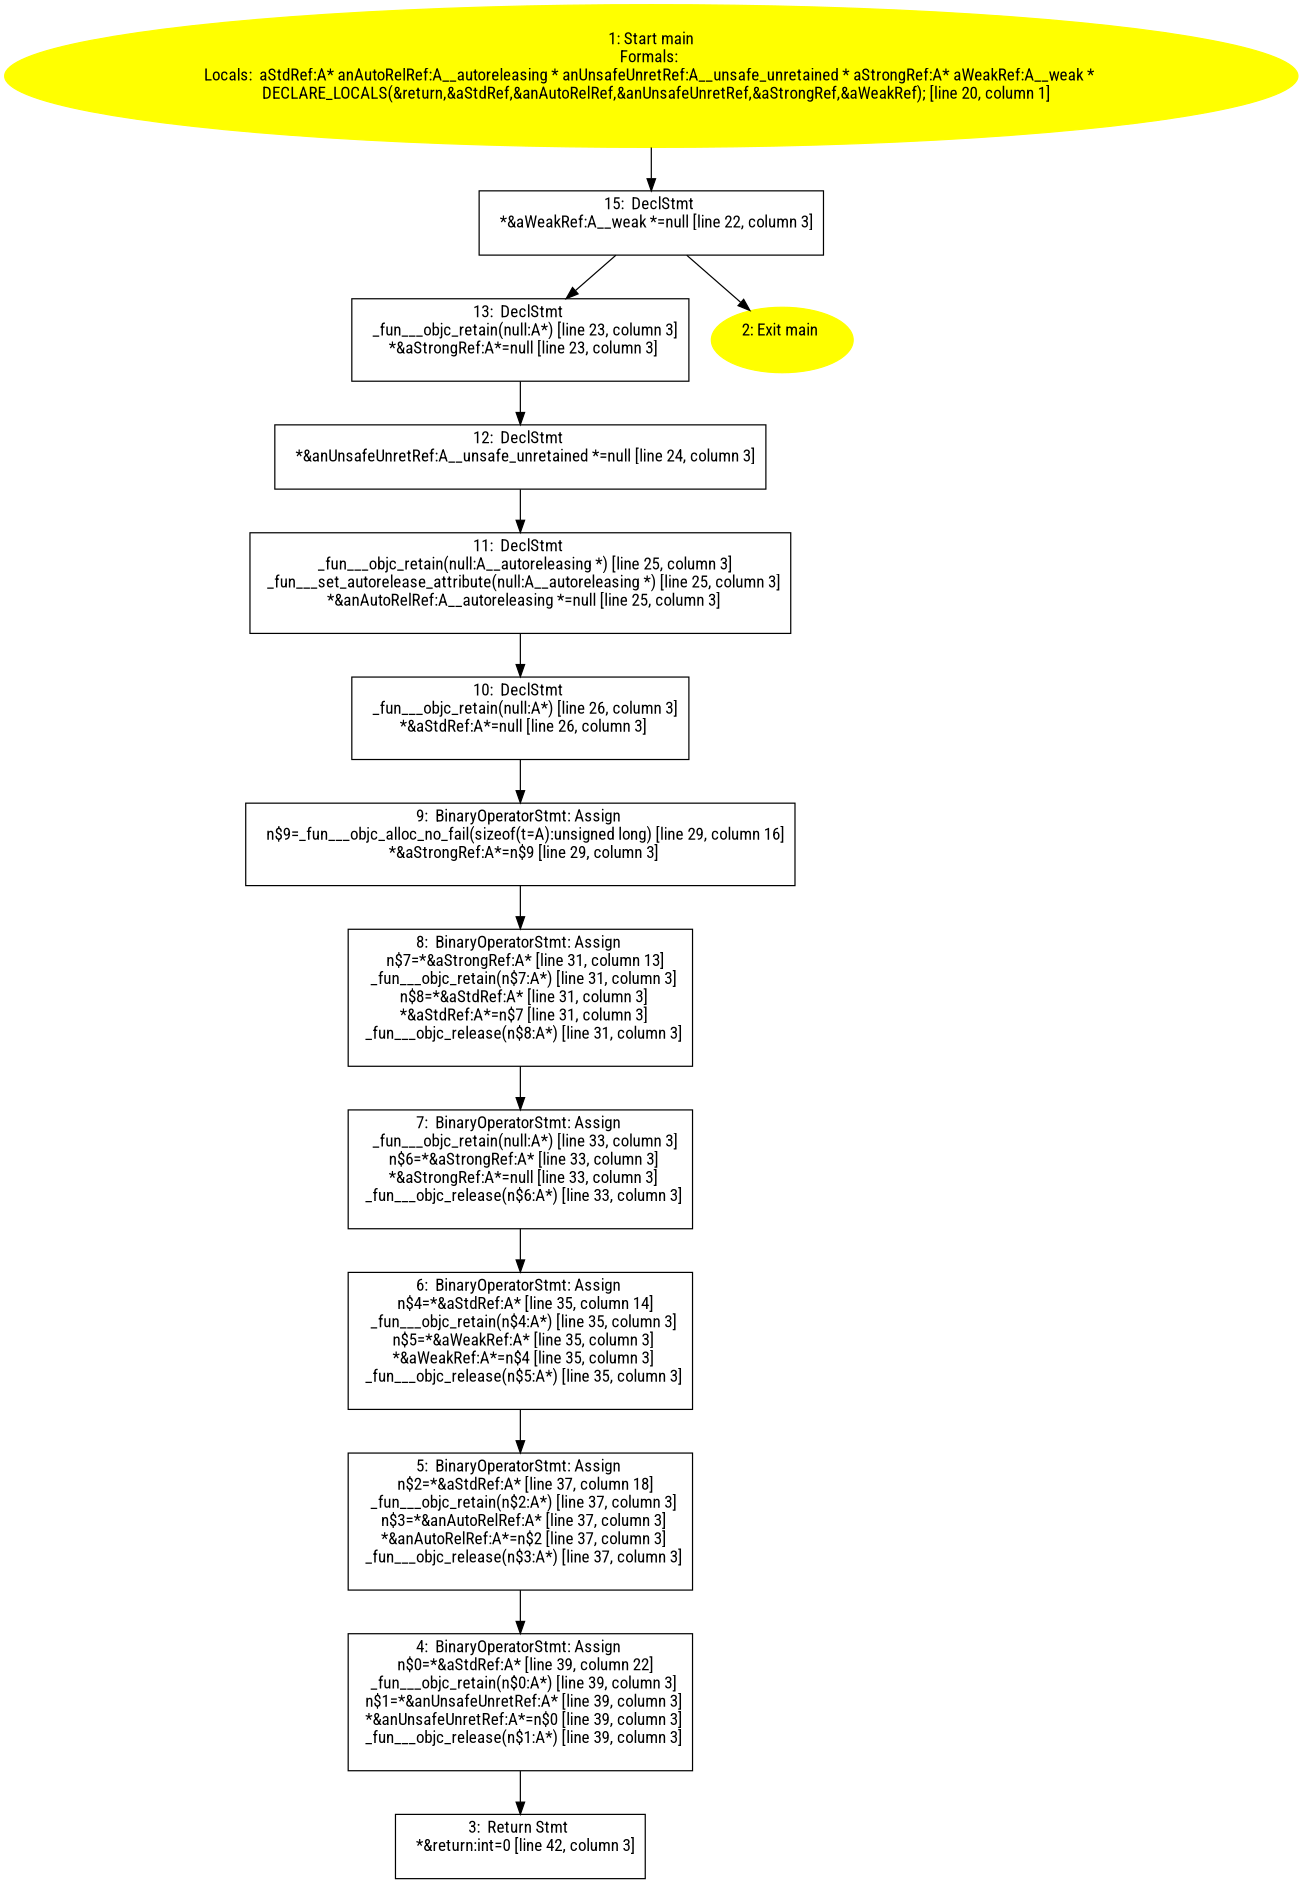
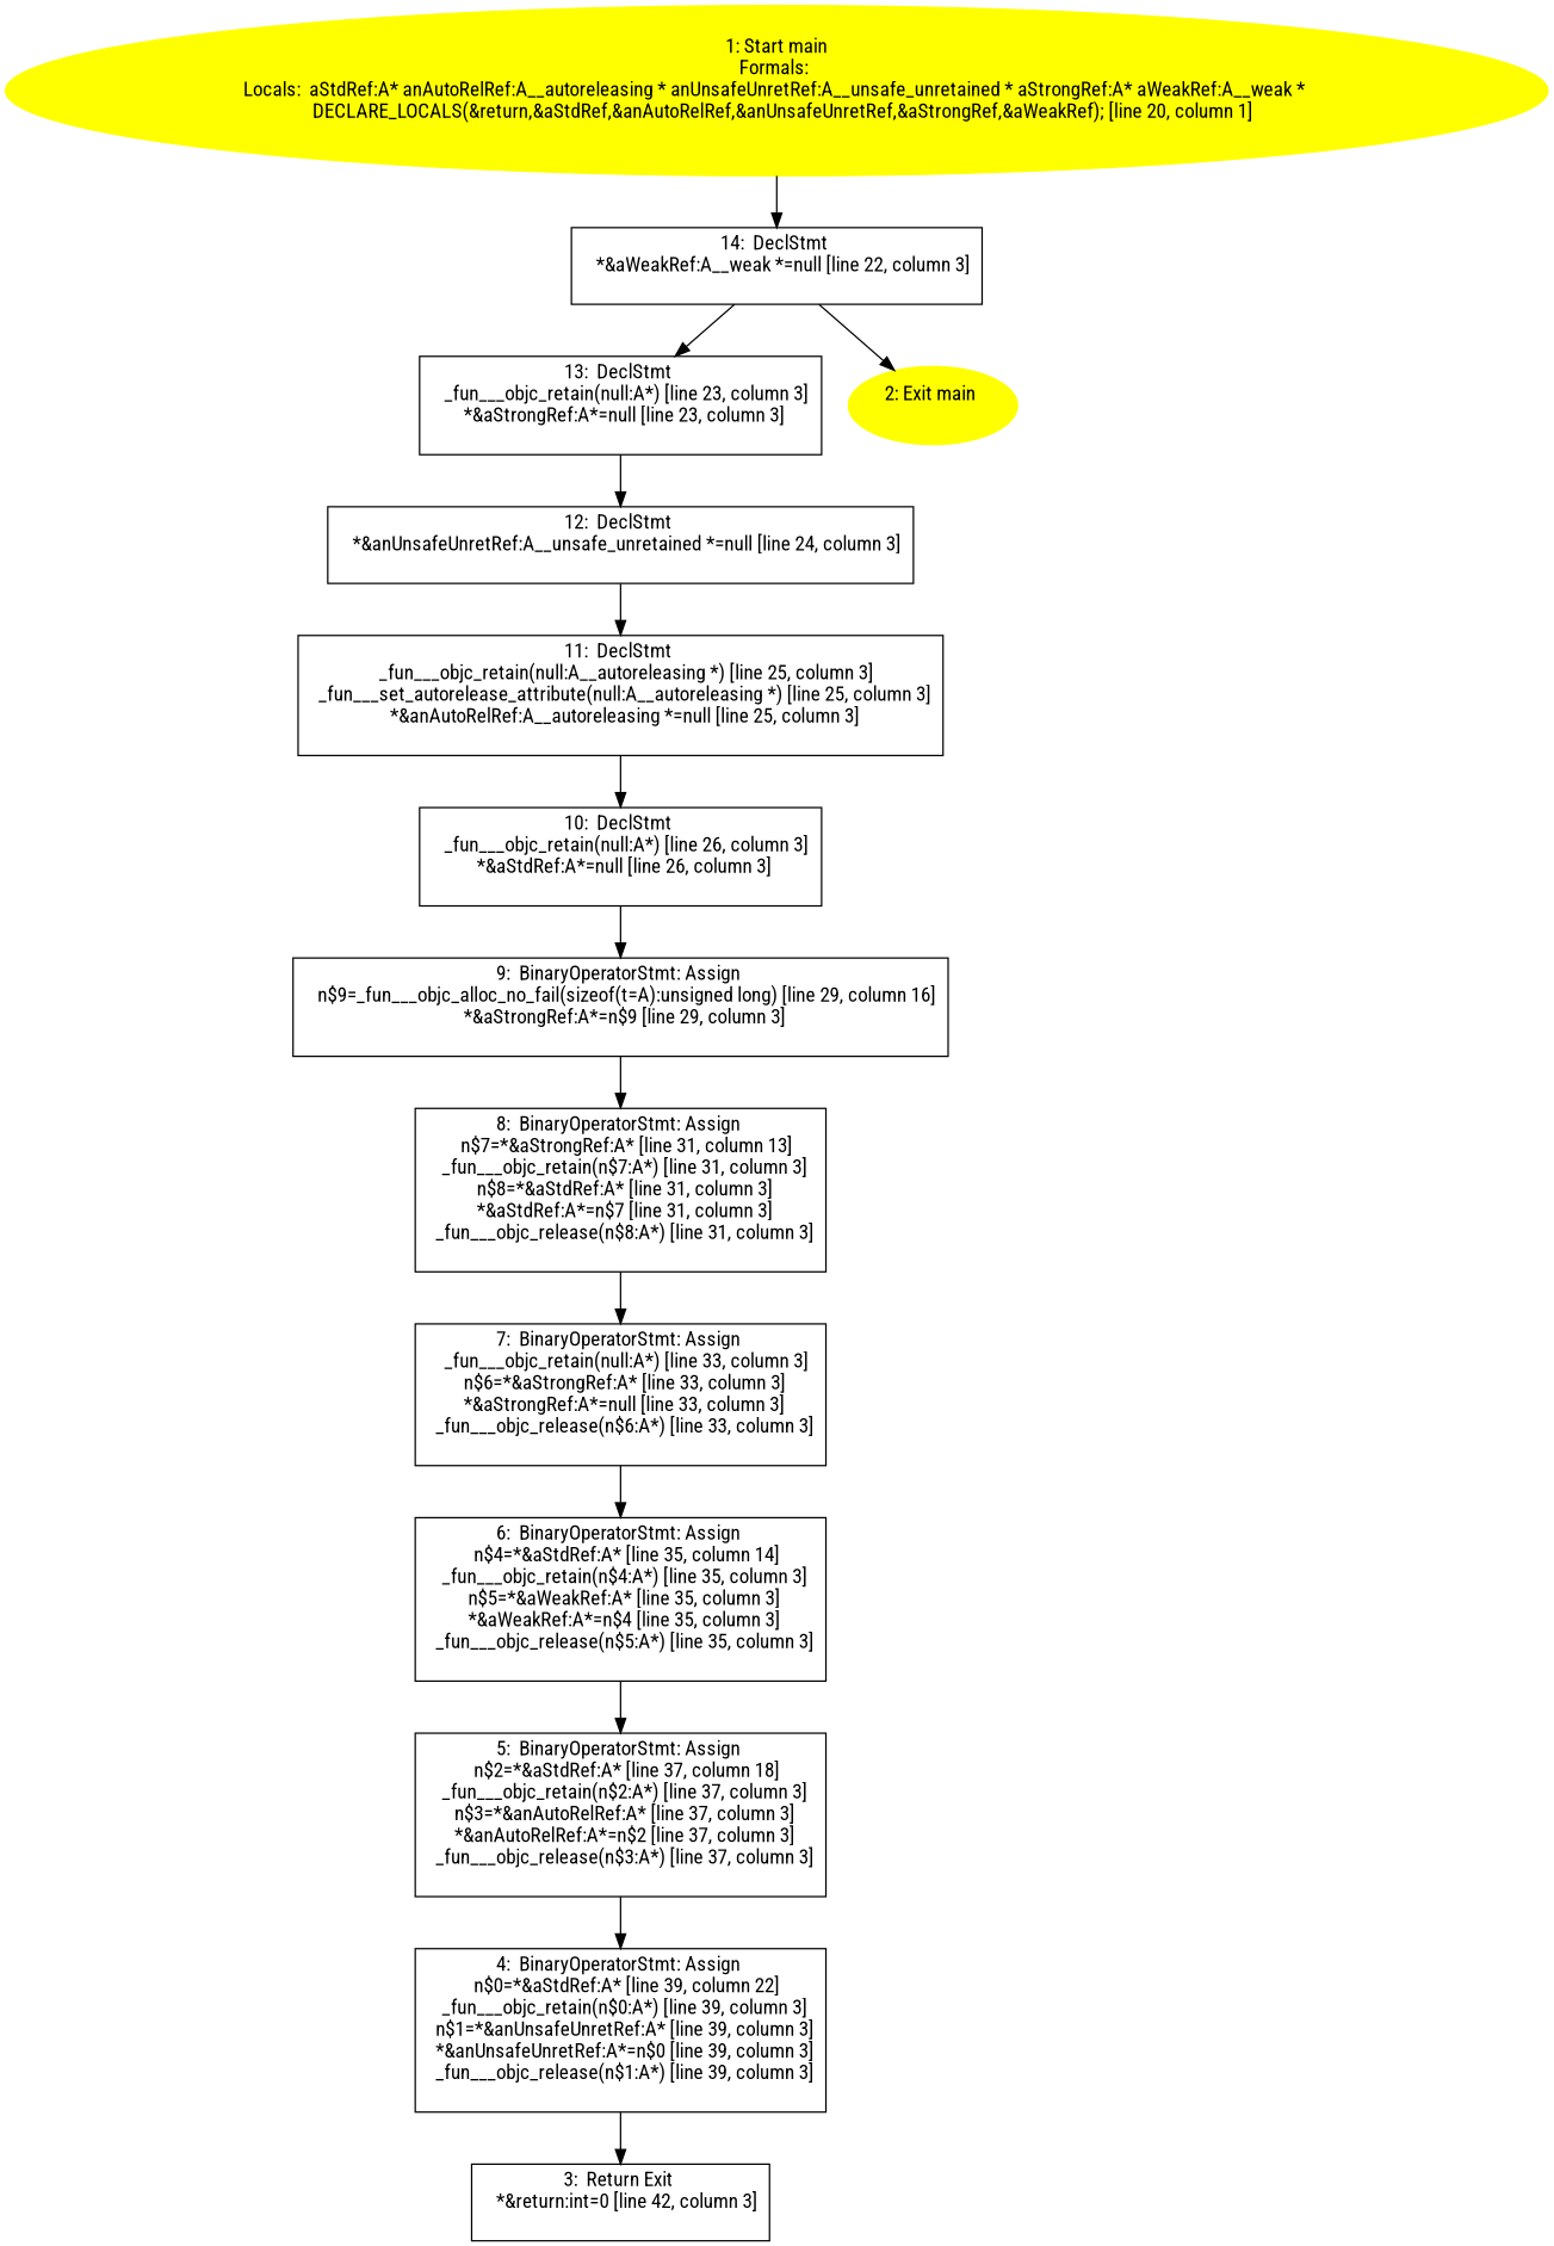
  digraph {
    fontname="Roboto Condensed"
    node [fontname="Roboto Condensed" shape=box]
    edge [fontname="Roboto Condensed"]
    n1 [color=yellow label="1: Start main\nFormals: \nLocals:  aStdRef:A* anAutoRelRef:A__autoreleasing * anUnsafeUnretRef:A__unsafe_unretained * aStrongRef:A* aWeakRef:A__weak * \n   DECLARE_LOCALS(&return,&aStdRef,&anAutoRelRef,&anUnsafeUnretRef,&aStrongRef,&aWeakRef); [line 20, column 1]\n " style=filled shape=""]
-   n2 [label="15:  DeclStmt \n   *&aWeakRef:A__weak *=null [line 22, column 3]\n "]
+   n2 [label="14:  DeclStmt \n   *&aWeakRef:A__weak *=null [line 22, column 3]\n "]
    n3 [label="13:  DeclStmt \n   _fun___objc_retain(null:A*) [line 23, column 3]\n  *&aStrongRef:A*=null [line 23, column 3]\n "]
    n4 [color=yellow label="2: Exit main \n  " style=filled shape=""]
    n5 [label="12:  DeclStmt \n   *&anUnsafeUnretRef:A__unsafe_unretained *=null [line 24, column 3]\n "]
-   n6 [label="3:  Return Stmt \n   *&return:int=0 [line 42, column 3]\n "]
+   n6 [label="3:  Return Exit \n   *&return:int=0 [line 42, column 3]\n "]
    n7 [label="4:  BinaryOperatorStmt: Assign \n   n$0=*&aStdRef:A* [line 39, column 22]\n  _fun___objc_retain(n$0:A*) [line 39, column 3]\n  n$1=*&anUnsafeUnretRef:A* [line 39, column 3]\n  *&anUnsafeUnretRef:A*=n$0 [line 39, column 3]\n  _fun___objc_release(n$1:A*) [line 39, column 3]\n "]
    n8 [label="5:  BinaryOperatorStmt: Assign \n   n$2=*&aStdRef:A* [line 37, column 18]\n  _fun___objc_retain(n$2:A*) [line 37, column 3]\n  n$3=*&anAutoRelRef:A* [line 37, column 3]\n  *&anAutoRelRef:A*=n$2 [line 37, column 3]\n  _fun___objc_release(n$3:A*) [line 37, column 3]\n "]
    n9 [label="6:  BinaryOperatorStmt: Assign \n   n$4=*&aStdRef:A* [line 35, column 14]\n  _fun___objc_retain(n$4:A*) [line 35, column 3]\n  n$5=*&aWeakRef:A* [line 35, column 3]\n  *&aWeakRef:A*=n$4 [line 35, column 3]\n  _fun___objc_release(n$5:A*) [line 35, column 3]\n "]
    n10 [label="7:  BinaryOperatorStmt: Assign \n   _fun___objc_retain(null:A*) [line 33, column 3]\n  n$6=*&aStrongRef:A* [line 33, column 3]\n  *&aStrongRef:A*=null [line 33, column 3]\n  _fun___objc_release(n$6:A*) [line 33, column 3]\n "]
    n11 [label="8:  BinaryOperatorStmt: Assign \n   n$7=*&aStrongRef:A* [line 31, column 13]\n  _fun___objc_retain(n$7:A*) [line 31, column 3]\n  n$8=*&aStdRef:A* [line 31, column 3]\n  *&aStdRef:A*=n$7 [line 31, column 3]\n  _fun___objc_release(n$8:A*) [line 31, column 3]\n "]
    n12 [label="9:  BinaryOperatorStmt: Assign \n   n$9=_fun___objc_alloc_no_fail(sizeof(t=A):unsigned long) [line 29, column 16]\n  *&aStrongRef:A*=n$9 [line 29, column 3]\n "]
    n13 [label="10:  DeclStmt \n   _fun___objc_retain(null:A*) [line 26, column 3]\n  *&aStdRef:A*=null [line 26, column 3]\n "]
    n14 [label="11:  DeclStmt \n   _fun___objc_retain(null:A__autoreleasing *) [line 25, column 3]\n  _fun___set_autorelease_attribute(null:A__autoreleasing *) [line 25, column 3]\n  *&anAutoRelRef:A__autoreleasing *=null [line 25, column 3]\n "]
    n1 -> n2
    n2 -> n3
    n2 -> n4
    n3 -> n5
    n5 -> n14
    n7 -> n6
    n8 -> n7
    n9 -> n8
    n10 -> n9
    n11 -> n10
    n12 -> n11
    n13 -> n12
    n14 -> n13
  }
